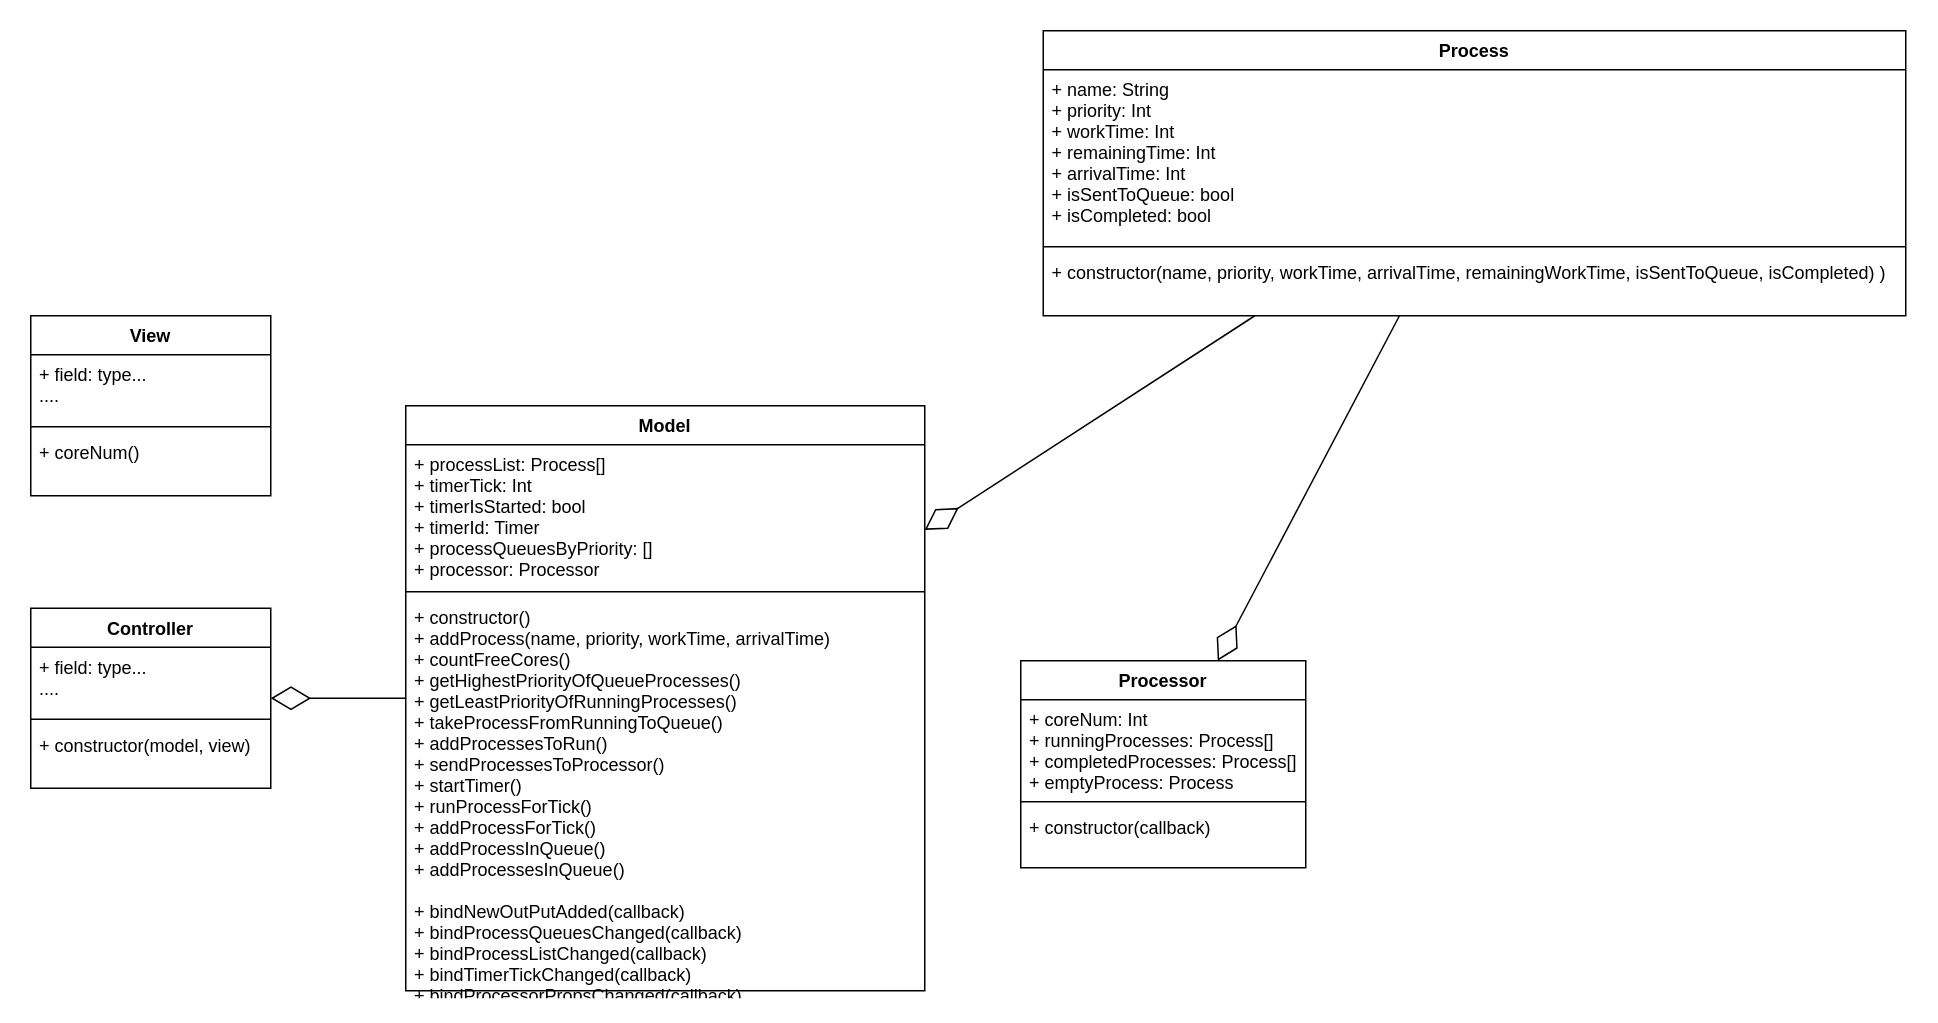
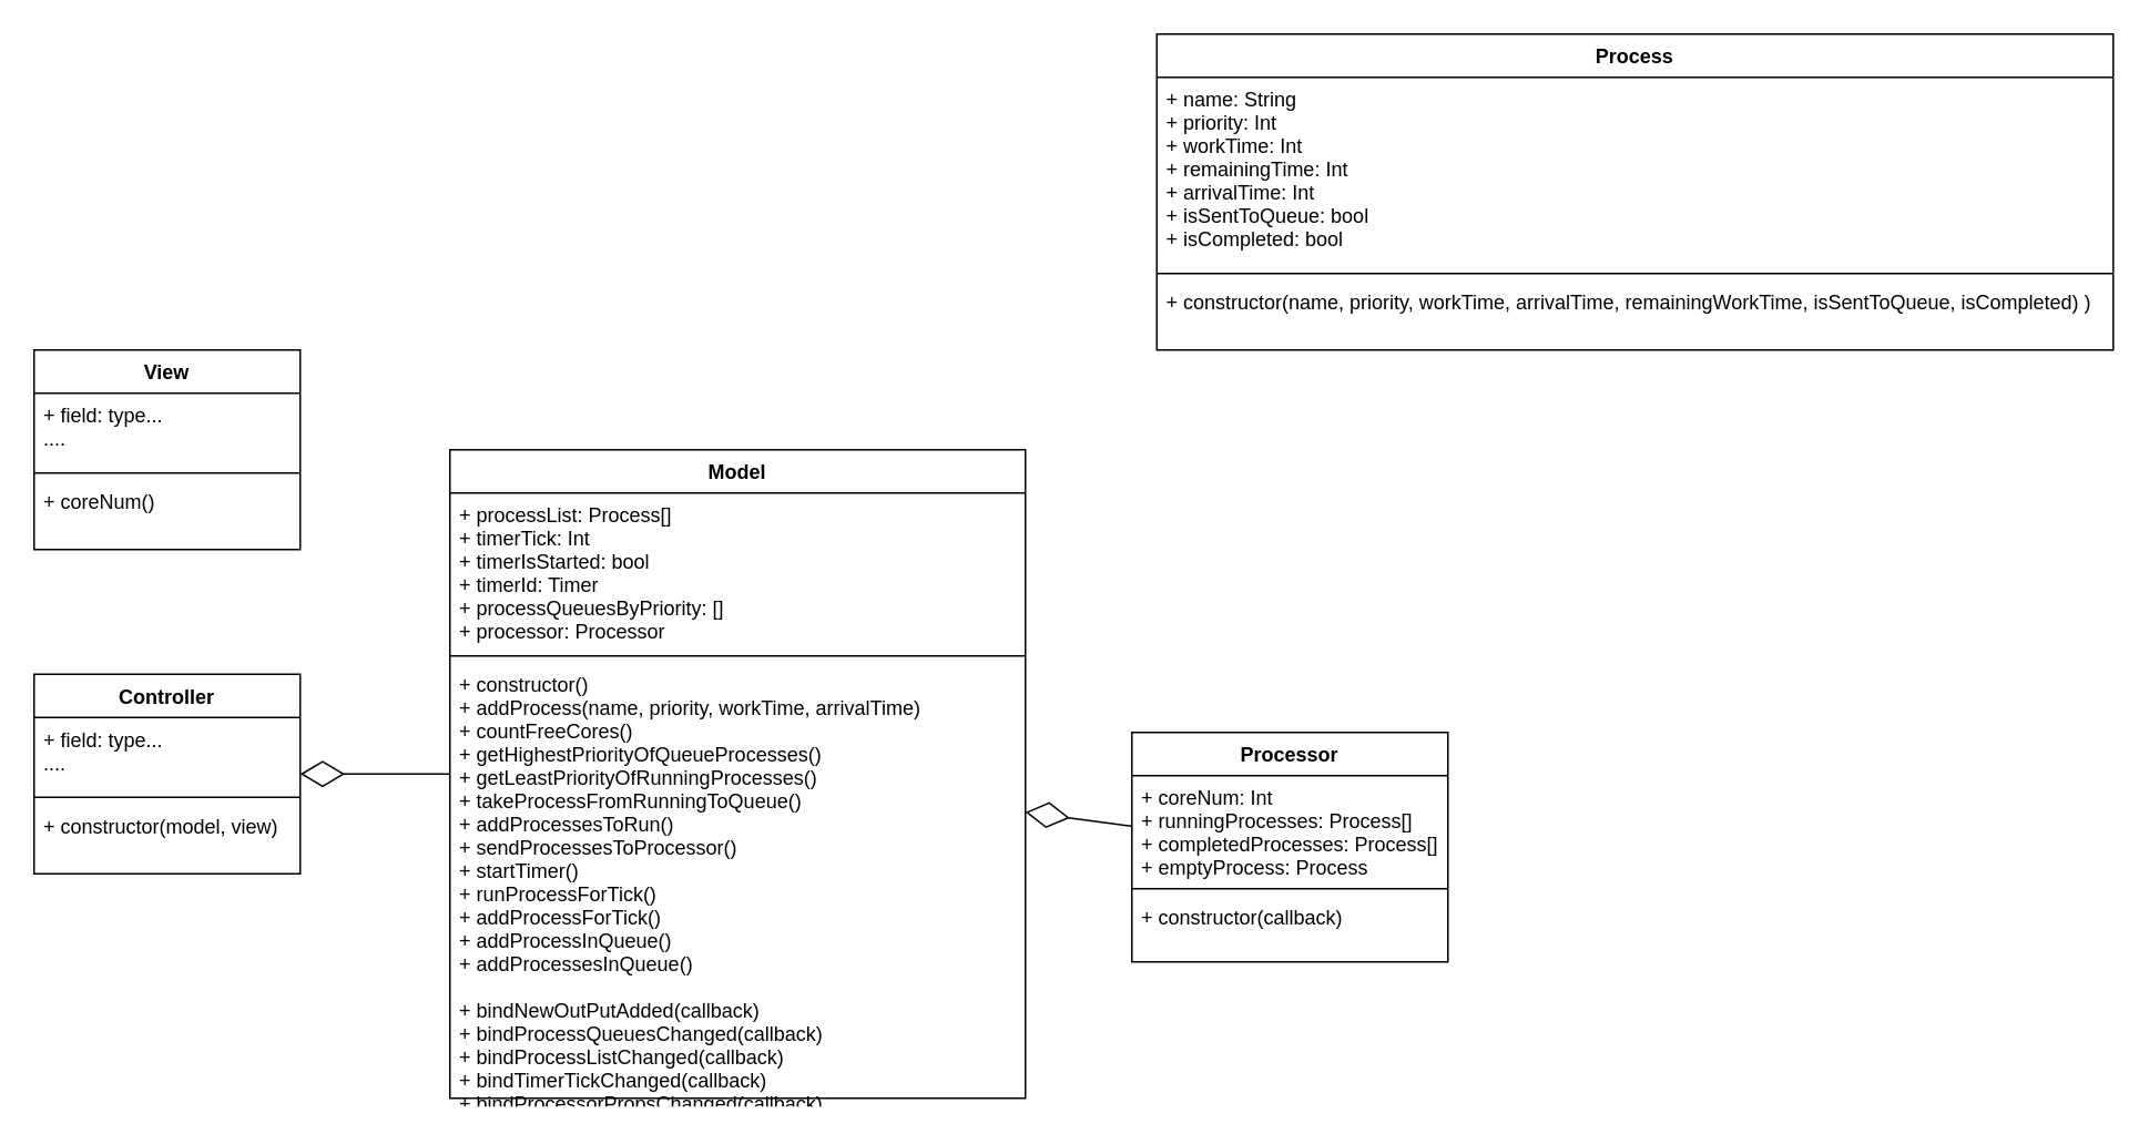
  <mxCell id="0" />
  <mxCell id="1" parent="0" />
  <mxCell id="2" value="View" style="swimlane;fontStyle=1;align=center;verticalAlign=top;childLayout=stackLayout;horizontal=1;startSize=26;horizontalStack=0;resizeParent=1;resizeParentMax=0;resizeLast=0;collapsible=1;marginBottom=0;" vertex="1" parent="1"><mxGeometry x="20" y="210" width="160" height="120" as="geometry" /></mxCell>
  <mxCell id="3" value="+ field: type...&#10;...." style="text;strokeColor=none;fillColor=none;align=left;verticalAlign=top;spacingLeft=4;spacingRight=4;overflow=hidden;rotatable=0;points=[[0,0.5],[1,0.5]];portConstraint=eastwest;" vertex="1" parent="2"><mxGeometry y="26" width="160" height="44" as="geometry" /></mxCell>
  <mxCell id="4" value="" style="line;strokeWidth=1;fillColor=none;align=left;verticalAlign=middle;spacingTop=-1;spacingLeft=3;spacingRight=3;rotatable=0;labelPosition=right;points=[];portConstraint=eastwest;" vertex="1" parent="2"><mxGeometry y="70" width="160" height="8" as="geometry" /></mxCell>
  <mxCell id="5" value="+ coreNum()" style="text;strokeColor=none;fillColor=none;align=left;verticalAlign=top;spacingLeft=4;spacingRight=4;overflow=hidden;rotatable=0;points=[[0,0.5],[1,0.5]];portConstraint=eastwest;" vertex="1" parent="2"><mxGeometry y="78" width="160" height="42" as="geometry" /></mxCell>
  <mxCell id="6" value="Model" style="swimlane;fontStyle=1;align=center;verticalAlign=top;childLayout=stackLayout;horizontal=1;startSize=26;horizontalStack=0;resizeParent=1;resizeParentMax=0;resizeLast=0;collapsible=1;marginBottom=0;" vertex="1" parent="1"><mxGeometry x="270" y="270" width="346" height="390" as="geometry" /></mxCell>
  <mxCell id="7" value="+ processList: Process[]&#10;+ timerTick: Int&#10;+ timerIsStarted: bool&#10;+ timerId: Timer&#10;+ processQueuesByPriority: []&#10;+ processor: Processor" style="text;strokeColor=none;fillColor=none;align=left;verticalAlign=top;spacingLeft=4;spacingRight=4;overflow=hidden;rotatable=0;points=[[0,0.5],[1,0.5]];portConstraint=eastwest;" vertex="1" parent="6"><mxGeometry y="26" width="346" height="94" as="geometry" /></mxCell>
  <mxCell id="8" value="" style="line;strokeWidth=1;fillColor=none;align=left;verticalAlign=middle;spacingTop=-1;spacingLeft=3;spacingRight=3;rotatable=0;labelPosition=right;points=[];portConstraint=eastwest;" vertex="1" parent="6"><mxGeometry y="120" width="346" height="8" as="geometry" /></mxCell>
  <mxCell id="9" value="+ constructor()&#10;+ addProcess(name, priority, workTime, arrivalTime)&#10;+ countFreeCores()&#10;+ getHighestPriorityOfQueueProcesses()&#10;+ getLeastPriorityOfRunningProcesses()&#10;+ takeProcessFromRunningToQueue()&#10;+ addProcessesToRun()&#10;+ sendProcessesToProcessor()&#10;+ startTimer()&#10;+ runProcessForTick()&#10;+ addProcessForTick()&#10;+ addProcessInQueue()&#10;+ addProcessesInQueue()&#10;&#10;+ bindNewOutPutAdded(callback)&#10;+ bindProcessQueuesChanged(callback)&#10;+ bindProcessListChanged(callback)&#10;+ bindTimerTickChanged(callback)&#10;+ bindProcessorPropsChanged(callback)&#10;&#10;" style="text;strokeColor=none;fillColor=none;align=left;verticalAlign=top;spacingLeft=4;spacingRight=4;overflow=hidden;rotatable=0;points=[[0,0.5],[1,0.5]];portConstraint=eastwest;" vertex="1" parent="6"><mxGeometry y="128" width="346" height="262" as="geometry" /></mxCell>
  <mxCell id="10" value="Controller" style="swimlane;fontStyle=1;align=center;verticalAlign=top;childLayout=stackLayout;horizontal=1;startSize=26;horizontalStack=0;resizeParent=1;resizeParentMax=0;resizeLast=0;collapsible=1;marginBottom=0;" vertex="1" parent="1"><mxGeometry x="20" y="405" width="160" height="120" as="geometry" /></mxCell>
  <mxCell id="11" value="+ field: type...&#10;...." style="text;strokeColor=none;fillColor=none;align=left;verticalAlign=top;spacingLeft=4;spacingRight=4;overflow=hidden;rotatable=0;points=[[0,0.5],[1,0.5]];portConstraint=eastwest;" vertex="1" parent="10"><mxGeometry y="26" width="160" height="44" as="geometry" /></mxCell>
  <mxCell id="12" value="" style="line;strokeWidth=1;fillColor=none;align=left;verticalAlign=middle;spacingTop=-1;spacingLeft=3;spacingRight=3;rotatable=0;labelPosition=right;points=[];portConstraint=eastwest;" vertex="1" parent="10"><mxGeometry y="70" width="160" height="8" as="geometry" /></mxCell>
  <mxCell id="13" value="+ constructor(model, view)" style="text;strokeColor=none;fillColor=none;align=left;verticalAlign=top;spacingLeft=4;spacingRight=4;overflow=hidden;rotatable=0;points=[[0,0.5],[1,0.5]];portConstraint=eastwest;" vertex="1" parent="10"><mxGeometry y="78" width="160" height="42" as="geometry" /></mxCell>
  <mxCell id="14" value="Process" style="swimlane;fontStyle=1;align=center;verticalAlign=top;childLayout=stackLayout;horizontal=1;startSize=26;horizontalStack=0;resizeParent=1;resizeParentMax=0;resizeLast=0;collapsible=1;marginBottom=0;" vertex="1" parent="1"><mxGeometry x="695" y="20" width="575" height="190" as="geometry" /></mxCell>
  <mxCell id="15" value="+ name: String&#10;+ priority: Int&#10;+ workTime: Int&#10;+ remainingTime: Int&#10;+ arrivalTime: Int&#10;+ isSentToQueue: bool&#10;+ isCompleted: bool" style="text;strokeColor=none;fillColor=none;align=left;verticalAlign=top;spacingLeft=4;spacingRight=4;overflow=hidden;rotatable=0;points=[[0,0.5],[1,0.5]];portConstraint=eastwest;" vertex="1" parent="14"><mxGeometry y="26" width="575" height="114" as="geometry" /></mxCell>
  <mxCell id="16" value="" style="line;strokeWidth=1;fillColor=none;align=left;verticalAlign=middle;spacingTop=-1;spacingLeft=3;spacingRight=3;rotatable=0;labelPosition=right;points=[];portConstraint=eastwest;" vertex="1" parent="14"><mxGeometry y="140" width="575" height="8" as="geometry" /></mxCell>
  <mxCell id="17" value="+ constructor(name, priority, workTime, arrivalTime, remainingWorkTime, isSentToQueue, isCompleted) )" style="text;strokeColor=none;fillColor=none;align=left;verticalAlign=top;spacingLeft=4;spacingRight=4;overflow=hidden;rotatable=0;points=[[0,0.5],[1,0.5]];portConstraint=eastwest;" vertex="1" parent="14"><mxGeometry y="148" width="575" height="42" as="geometry" /></mxCell>
  <mxCell id="18" value="Processor" style="swimlane;fontStyle=1;align=center;verticalAlign=top;childLayout=stackLayout;horizontal=1;startSize=26;horizontalStack=0;resizeParent=1;resizeParentMax=0;resizeLast=0;collapsible=1;marginBottom=0;" vertex="1" parent="1"><mxGeometry x="680" y="440" width="190" height="138" as="geometry" /></mxCell>
  <mxCell id="19" value="+ coreNum: Int&#10;+ runningProcesses: Process[]&#10;+ completedProcesses: Process[]&#10;+ emptyProcess: Process" style="text;strokeColor=none;fillColor=none;align=left;verticalAlign=top;spacingLeft=4;spacingRight=4;overflow=hidden;rotatable=0;points=[[0,0.5],[1,0.5]];portConstraint=eastwest;" vertex="1" parent="18"><mxGeometry y="26" width="190" height="64" as="geometry" /></mxCell>
  <mxCell id="20" value="" style="line;strokeWidth=1;fillColor=none;align=left;verticalAlign=middle;spacingTop=-1;spacingLeft=3;spacingRight=3;rotatable=0;labelPosition=right;points=[];portConstraint=eastwest;" vertex="1" parent="18"><mxGeometry y="90" width="190" height="8" as="geometry" /></mxCell>
  <mxCell id="21" value="+ constructor(callback)" style="text;strokeColor=none;fillColor=none;align=left;verticalAlign=top;spacingLeft=4;spacingRight=4;overflow=hidden;rotatable=0;points=[[0,0.5],[1,0.5]];portConstraint=eastwest;" vertex="1" parent="18"><mxGeometry y="98" width="190" height="40" as="geometry" /></mxCell>
- <mxCell id="22" value="" style="endArrow=diamondThin;endFill=0;endSize=24;html=1;rounded=0;" edge="1" parent="1" source="14" target="18"><mxGeometry width="160" relative="1" as="geometry"><mxPoint x="710" y="310" as="sourcePoint" /><mxPoint x="870" y="310" as="targetPoint" /></mxGeometry></mxCell>
  <mxCell id="23" value="" style="endArrow=diamondThin;endFill=0;endSize=24;html=1;rounded=0;" edge="1" parent="1" source="6" target="10"><mxGeometry width="160" relative="1" as="geometry"><mxPoint x="160" y="350" as="sourcePoint" /><mxPoint x="320" y="350" as="targetPoint" /></mxGeometry></mxCell>
- <mxCell id="25" value="" style="endArrow=diamondThin;endFill=0;endSize=24;html=1;rounded=0;" edge="1" parent="1" source="14" target="6"><mxGeometry width="160" relative="1" as="geometry"><mxPoint x="680" y="360" as="sourcePoint" /><mxPoint x="626" y="497.928" as="targetPoint" /></mxGeometry></mxCell>
+ <mxCell id="24" value="" style="endArrow=diamondThin;endFill=0;endSize=24;html=1;rounded=0;" edge="1" parent="1" source="18" target="6"><mxGeometry width="160" relative="1" as="geometry"><mxPoint x="500" y="340" as="sourcePoint" /><mxPoint x="660" y="340" as="targetPoint" /></mxGeometry></mxCell>
